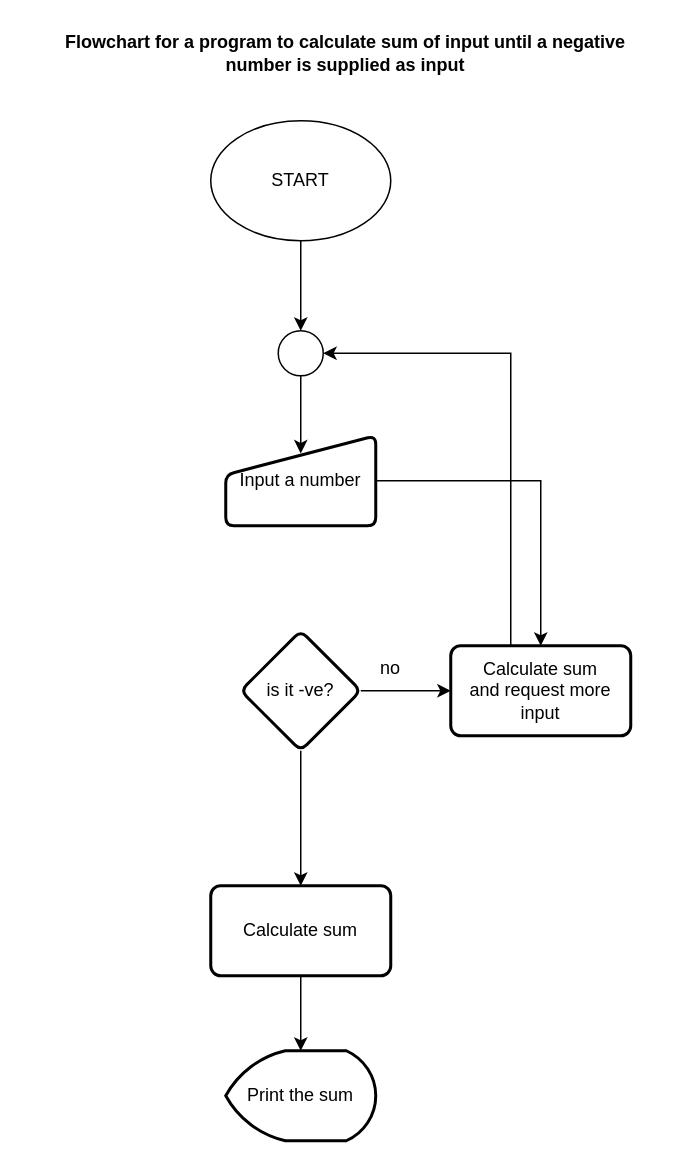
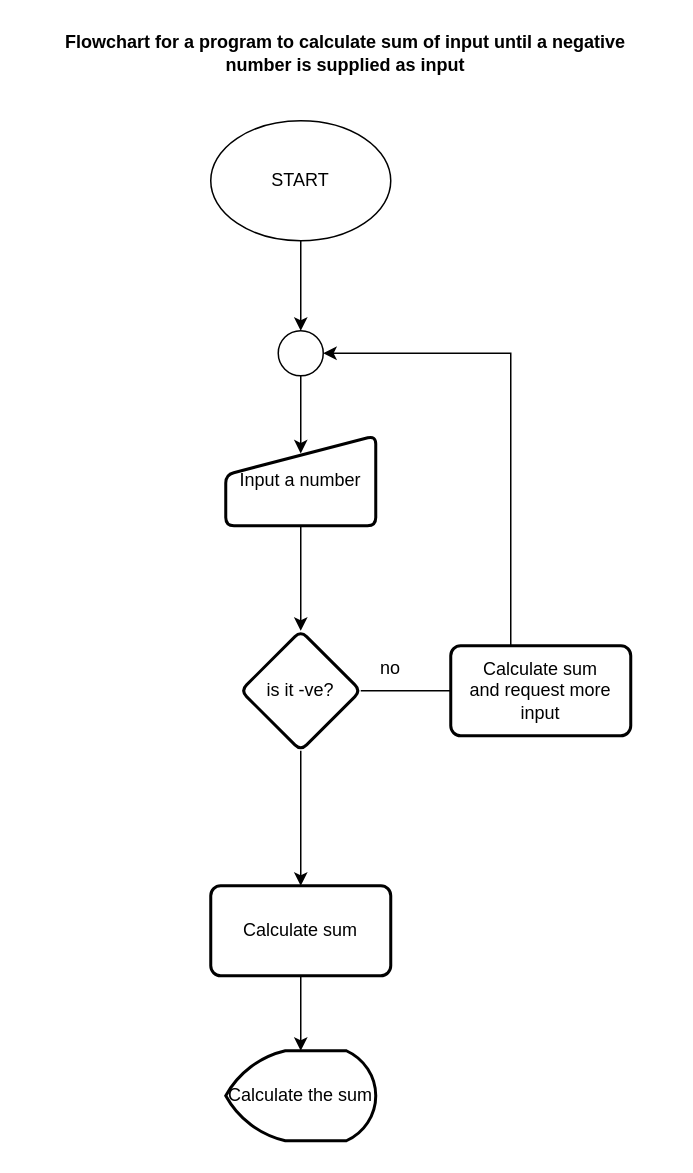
  <mxCell id="0" />
  <mxCell id="1" parent="0" />
  <mxCell id="2" style="edgeStyle=orthogonalEdgeStyle;rounded=0;orthogonalLoop=1;jettySize=auto;html=1;entryX=0.5;entryY=0;entryDx=0;entryDy=0;entryPerimeter=0;" edge="1" parent="1" source="3" target="7"><mxGeometry relative="1" as="geometry" /></mxCell>
  <mxCell id="3" value="START" style="ellipse;whiteSpace=wrap;html=1;" vertex="1" parent="1"><mxGeometry x="140" y="80" width="120" height="80" as="geometry" /></mxCell>
- <mxCell id="4" value="" style="edgeStyle=orthogonalEdgeStyle;rounded=0;orthogonalLoop=1;jettySize=auto;html=1;" edge="1" parent="1" source="5" target="12"><mxGeometry relative="1" as="geometry" /></mxCell>
+ <mxCell id="4" value="" style="edgeStyle=orthogonalEdgeStyle;rounded=0;orthogonalLoop=1;jettySize=auto;html=1;" edge="1" parent="1" source="5" target="10"><mxGeometry relative="1" as="geometry" /></mxCell>
  <mxCell id="5" value="Input a number" style="html=1;strokeWidth=2;shape=manualInput;whiteSpace=wrap;rounded=1;size=26;arcSize=11;" vertex="1" parent="1"><mxGeometry x="150" y="290" width="100" height="60" as="geometry" /></mxCell>
  <mxCell id="6" style="edgeStyle=orthogonalEdgeStyle;rounded=0;orthogonalLoop=1;jettySize=auto;html=1;entryX=0.5;entryY=0.197;entryDx=0;entryDy=0;entryPerimeter=0;" edge="1" parent="1" source="7" target="5"><mxGeometry relative="1" as="geometry" /></mxCell>
  <mxCell id="7" value="" style="verticalLabelPosition=bottom;verticalAlign=top;html=1;shape=mxgraph.flowchart.on-page_reference;" vertex="1" parent="1"><mxGeometry x="185" y="220" width="30" height="30" as="geometry" /></mxCell>
- <mxCell id="8" value="" style="edgeStyle=orthogonalEdgeStyle;rounded=0;orthogonalLoop=1;jettySize=auto;html=1;" edge="1" parent="1" source="10" target="12"><mxGeometry relative="1" as="geometry" /></mxCell>
+ <mxCell id="8" value="" style="edgeStyle=orthogonalEdgeStyle;rounded=0;orthogonalLoop=1;jettySize=auto;html=1;endArrow=none;" edge="1" parent="1" source="10" target="12"><mxGeometry relative="1" as="geometry" /></mxCell>
  <mxCell id="9" value="" style="edgeStyle=orthogonalEdgeStyle;rounded=0;orthogonalLoop=1;jettySize=auto;html=1;" edge="1" parent="1" source="10" target="14"><mxGeometry relative="1" as="geometry" /></mxCell>
  <mxCell id="10" value="is it -ve?" style="rhombus;whiteSpace=wrap;html=1;strokeWidth=2;rounded=1;arcSize=11;" vertex="1" parent="1"><mxGeometry x="160" y="420" width="80" height="80" as="geometry" /></mxCell>
  <mxCell id="11" style="edgeStyle=orthogonalEdgeStyle;rounded=0;orthogonalLoop=1;jettySize=auto;html=1;entryX=1;entryY=0.5;entryDx=0;entryDy=0;entryPerimeter=0;" edge="1" parent="1" source="12" target="7"><mxGeometry relative="1" as="geometry"><Array as="points"><mxPoint x="340" y="235" /></Array></mxGeometry></mxCell>
  <mxCell id="12" value="Calculate sum&lt;br&gt;and request more input" style="whiteSpace=wrap;html=1;strokeWidth=2;rounded=1;arcSize=11;" vertex="1" parent="1"><mxGeometry x="300" y="430" width="120" height="60" as="geometry" /></mxCell>
  <mxCell id="13" value="" style="edgeStyle=orthogonalEdgeStyle;rounded=0;orthogonalLoop=1;jettySize=auto;html=1;" edge="1" parent="1" source="14" target="15"><mxGeometry relative="1" as="geometry" /></mxCell>
  <mxCell id="14" value="Calculate sum" style="whiteSpace=wrap;html=1;strokeWidth=2;rounded=1;arcSize=11;" vertex="1" parent="1"><mxGeometry x="140" y="590" width="120" height="60" as="geometry" /></mxCell>
- <mxCell id="15" value="Print the sum" style="strokeWidth=2;html=1;shape=mxgraph.flowchart.display;whiteSpace=wrap;" vertex="1" parent="1"><mxGeometry x="150" y="700" width="100" height="60" as="geometry" /></mxCell>
+ <mxCell id="15" value="Calculate the sum" style="strokeWidth=2;html=1;shape=mxgraph.flowchart.display;whiteSpace=wrap;" vertex="1" parent="1"><mxGeometry x="150" y="700" width="100" height="60" as="geometry" /></mxCell>
  <mxCell id="16" value="no" style="text;html=1;strokeColor=none;fillColor=none;align=center;verticalAlign=middle;whiteSpace=wrap;rounded=0;" vertex="1" parent="1"><mxGeometry x="230" y="430" width="60" height="30" as="geometry" /></mxCell>
  <mxCell id="17" value="&lt;b&gt;Flowchart for a program to calculate sum of input until a negative number is supplied as input&lt;/b&gt;" style="text;html=1;strokeColor=none;fillColor=none;align=center;verticalAlign=middle;whiteSpace=wrap;rounded=0;" vertex="1" parent="1"><mxGeometry x="20" y="20" width="420" height="30" as="geometry" /></mxCell>
